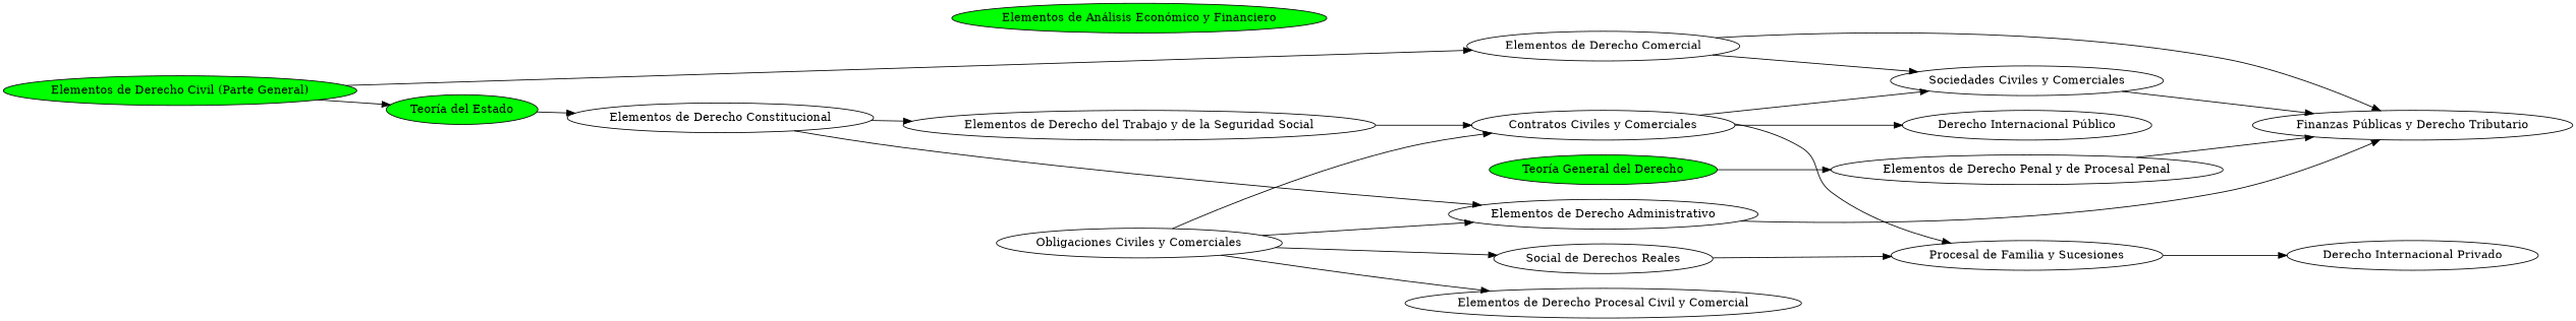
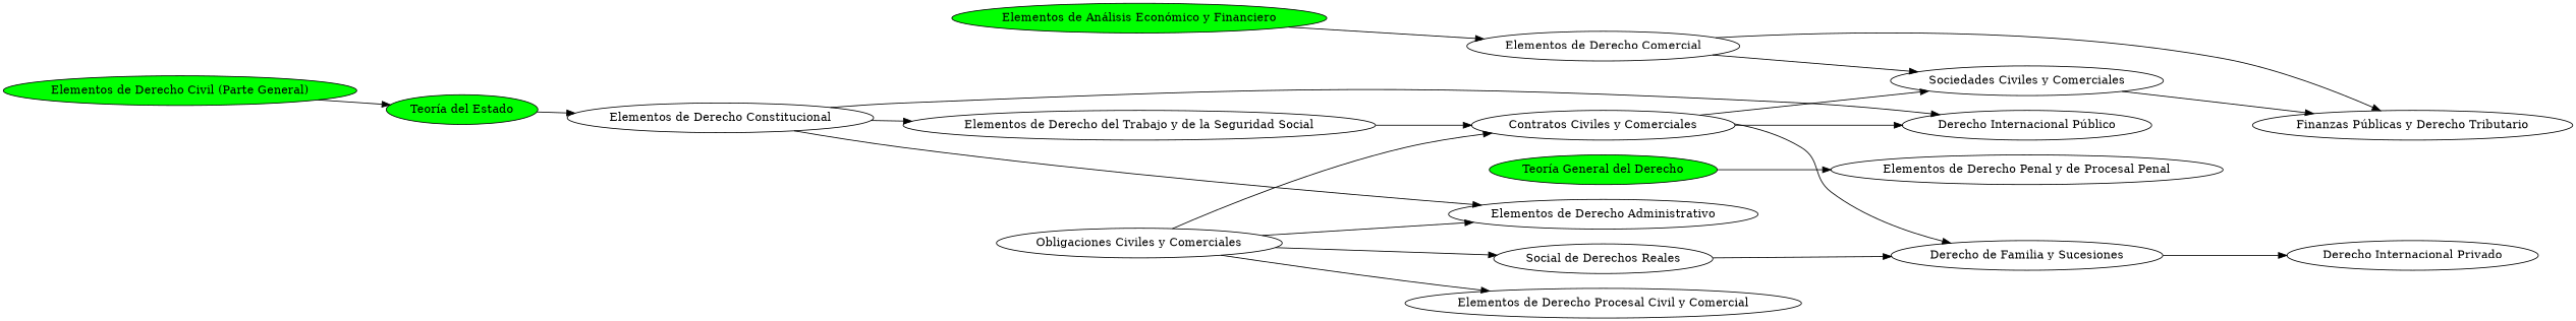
  digraph {
    rankdir=LR
    n1 [fillcolor=green label="Teoría General del Derecho" style=filled]
    n2 [label="Elementos de Derecho Penal y de Procesal Penal"]
    n3 [label="Finanzas Públicas y Derecho Tributario"]
    n4 [fillcolor=green label="Teoría del Estado" style=filled]
    n5 [label="Elementos de Derecho Constitucional"]
    n6 [label="Elementos de Derecho Administrativo"]
    n7 [label="Derecho Internacional Público"]
    n8 [label="Elementos de Derecho del Trabajo y de la Seguridad Social"]
    n9 [label="Contratos Civiles y Comerciales"]
    n10 [fillcolor=green label="Elementos de Derecho Civil (Parte General)" style=filled]
    n11 [label="Elementos de Derecho Comercial"]
    n12 [label="Obligaciones Civiles y Comerciales"]
    n13 [label="Elementos de Derecho Procesal Civil y Comercial"]
    n14 [label="Social de Derechos Reales"]
    n15 [label="Sociedades Civiles y Comerciales"]
-   n16 [label="Procesal de Familia y Sucesiones"]
+   n16 [label="Derecho de Familia y Sucesiones"]
    n17 [label="Derecho Internacional Privado"]
    n18 [fillcolor=green label="Elementos de Análisis Económico y Financiero" style=filled]
    n1 -> n2
-   n2 -> n3
    n4 -> n5
    n5 -> n6
+   n5 -> n7
    n5 -> n8
-   n6 -> n3
    n8 -> n9
    n9 -> n7
    n9 -> n15
    n9 -> n16
    n10 -> n4
-   n10 -> n11
+   n18 -> n11
    n11 -> n3
    n11 -> n15
    n12 -> n6
    n12 -> n9
    n12 -> n13
    n12 -> n14
    n14 -> n16
    n15 -> n3
    n16 -> n17
  }
